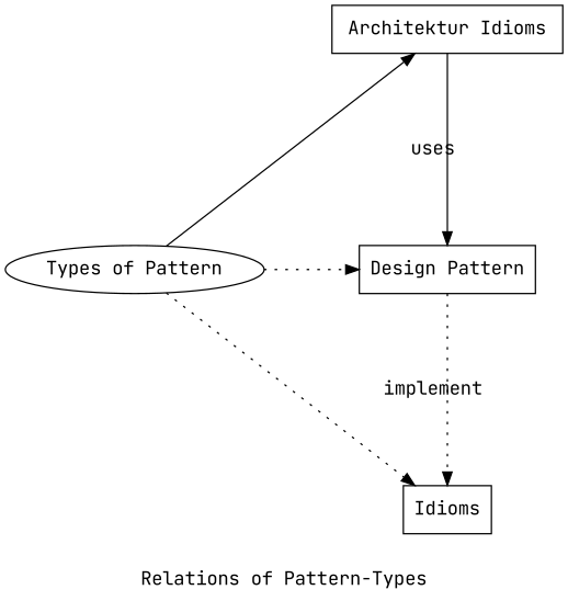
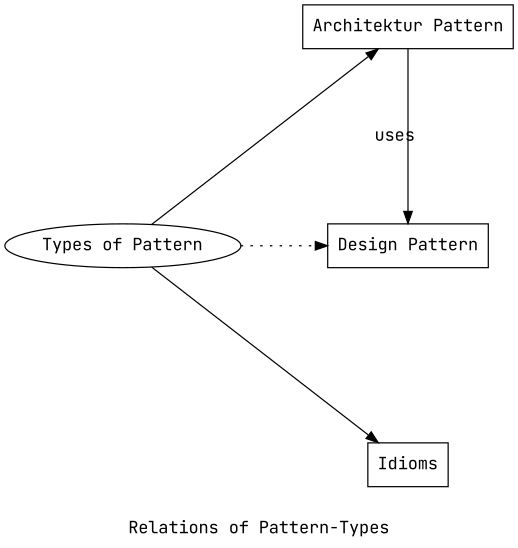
  digraph {
    compound=true
    fontname="JetBrains Mono"
    label="Relations of Pattern-Types"
    nodesep=1.0
    rankdir=LR
    ranksep=0.7
    node [fontname="JetBrains Mono" shape=box]
    edge [fontname="JetBrains Mono"]
-   n1 [label="Architektur Idioms"]
+   n1 [label="Architektur Pattern"]
    n2 [label="Design Pattern"]
    n3 [label=Idioms]
    n4 [label="Types of Pattern" shape=ellipse]
    subgraph sub_1 {
      rank=same
      n1
      n2
      n3
    }
    n1 -> n2 [label=uses style=solid]
-   n2 -> n3 [label=implement style=dotted]
    n4 -> n1
    n4 -> n2 [style=dotted]
-   n4 -> n3 [style=dotted]
+   n4 -> n3
  }
